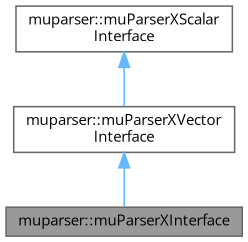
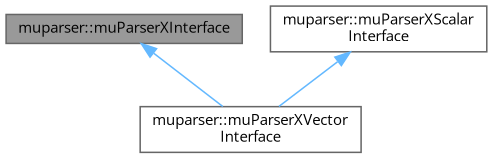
  digraph {
    fontname="Open Sans"
    node [color=gray40 fillcolor=white fontname="Open Sans" fontsize=10 shape=box style=filled]
    edge [color=steelblue1 dir=back fontname="Open Sans" fontsize=10 labelfontname=Helvetica labelfontsize=10 style=solid]
    n1 [fillcolor=grey60 fontcolor=black height=0.2 label="muparser::muParserXInterface" width=0.4]
    n2 [height=0.2 label="muparser::muParserXVector\lInterface" width=0.4]
    n3 [height=0.2 label="muparser::muParserXScalar\lInterface" width=0.4]
-   n2 -> n1
+   n1 -> n2
    n3 -> n2
  }
